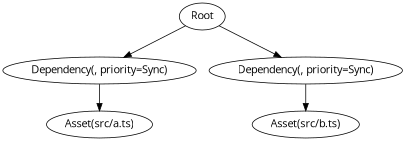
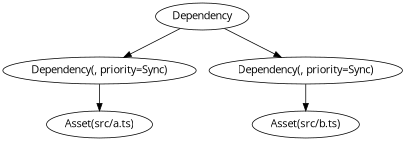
  digraph {
    fontname="Open Sans"
    node [fontname="Open Sans"]
    edge [fontname="Open Sans"]
-   n1 [label=Root]
+   n1 [label=Dependency]
    n2 [label="Dependency(, priority=Sync)"]
    n3 [label="Dependency(, priority=Sync)"]
    n4 [label="Asset(src/a.ts)"]
    n5 [label="Asset(src/b.ts)"]
    n1 -> n2
    n1 -> n3
    n2 -> n4
    n3 -> n5
  }
